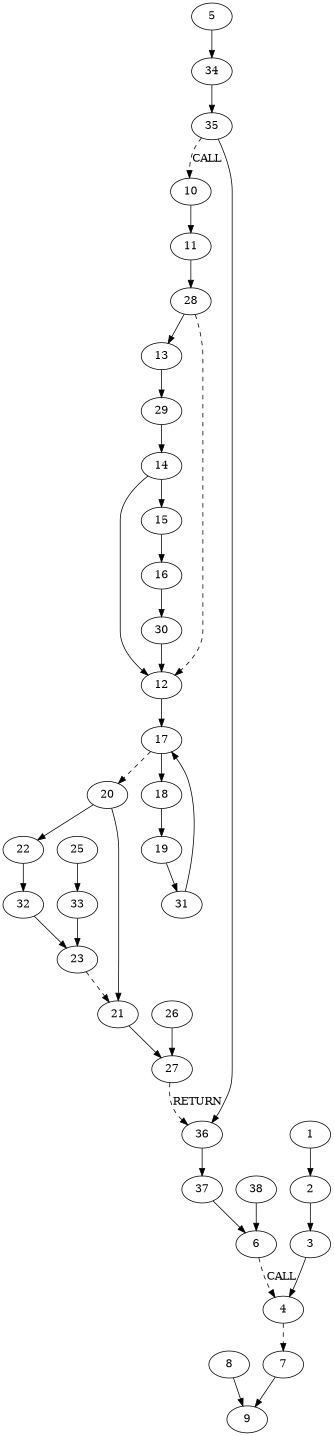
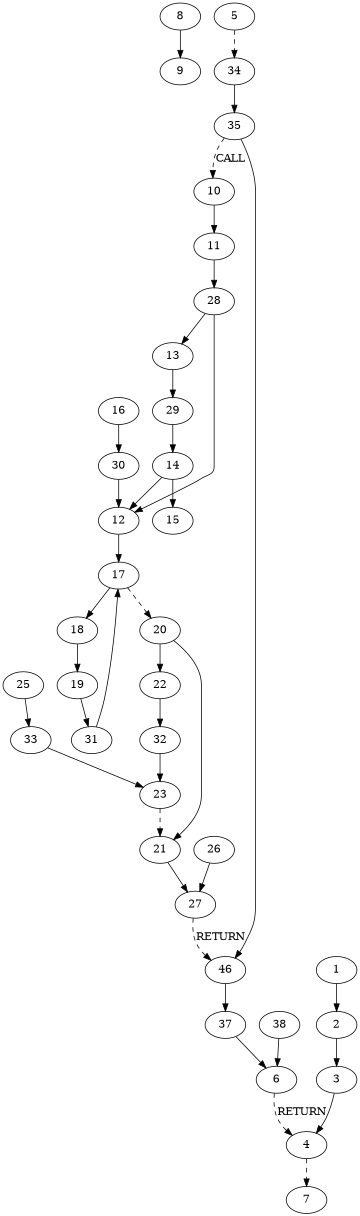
  digraph {
    8
    9
    7
    4
    6
    38
    37
-   36
+   36 [label=46]
    27
    26
    21
    23
    25
    33
    32
    22
    20
    17
    18
    19
    31
    12
    14
    15
    16
    30
    29
    13
    28
    11
    10
    35
    34
    5
    3
    2
    1
    8 -> 9
-   7 -> 9
    4 -> 7 [style=dashed]
-   6 -> 4 [label=CALL style=dashed]
+   6 -> 4 [label=RETURN style=dashed]
    38 -> 6
    37 -> 6
    36 -> 37
    27 -> 36 [label=RETURN style=dashed]
    26 -> 27
    21 -> 27
    23 -> 21 [style=dashed]
    25 -> 33
    33 -> 23
    32 -> 23
    22 -> 32
    20 -> 21
    20 -> 22
    17 -> 20 [style=dashed]
    17 -> 18
    18 -> 19
    19 -> 31
    31 -> 17
    12 -> 17
    14 -> 12
    14 -> 15
-   15 -> 16
    16 -> 30
    30 -> 12
    29 -> 14
    13 -> 29
-   28 -> 12 [style=dashed]
+   28 -> 12
    28 -> 13
    11 -> 28
    10 -> 11
    35 -> 36
    35 -> 10 [label=CALL style=dashed]
    34 -> 35
-   5 -> 34
+   5 -> 34 [style=dashed]
    3 -> 4
    2 -> 3
    1 -> 2
  }
